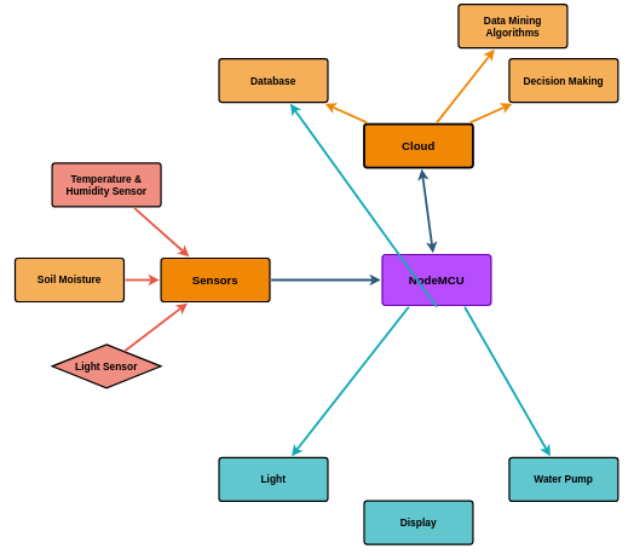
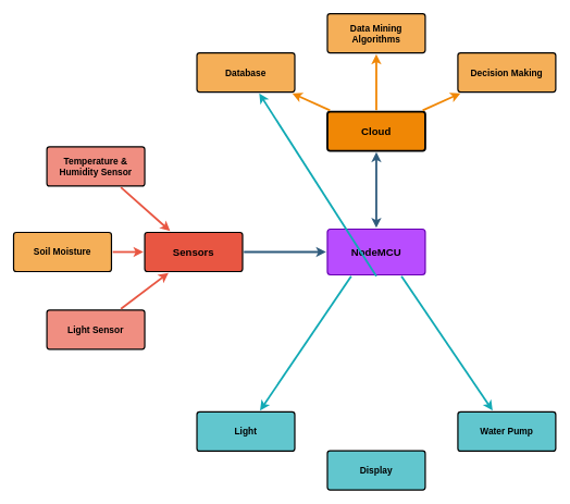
  <mxCell id="0" />
  <mxCell id="1" parent="0" />
- <mxCell id="2" value="NodeMCU" style="rounded=1;whiteSpace=wrap;html=1;shadow=0;labelBackgroundColor=none;strokeColor=#6800B3;strokeWidth=2;fillColor=#B84DFF;fontFamily=Helvetica;fontSize=16;align=center;fontStyle=1;spacing=5;arcSize=7;perimeterSpacing=2;fontColor=#000000;" parent="1" vertex="1"><mxGeometry x="526" y="350.5" width="150" height="70" as="geometry" /></mxCell>
+ <mxCell id="2" value="NodeMCU" style="rounded=1;whiteSpace=wrap;html=1;shadow=0;labelBackgroundColor=none;strokeColor=#6800B3;strokeWidth=2;fillColor=#B84DFF;fontFamily=Helvetica;fontSize=16;align=center;fontStyle=1;spacing=5;arcSize=7;perimeterSpacing=2;fontColor=#000000;" parent="1" vertex="1"><mxGeometry x="501" y="350.5" width="150" height="70" as="geometry" /></mxCell>
  <mxCell id="3" value="" style="edgeStyle=none;rounded=1;jumpStyle=none;html=1;shadow=0;labelBackgroundColor=none;startArrow=none;startFill=0;jettySize=auto;orthogonalLoop=1;strokeColor=#E85642;strokeWidth=3;fontFamily=Helvetica;fontSize=14;fontColor=#FFFFFF;spacing=5;fontStyle=1;fillColor=#b0e3e6;exitX=1;exitY=0.5;exitDx=0;exitDy=0;" parent="1" source="7" target="5" edge="1"><mxGeometry relative="1" as="geometry"><mxPoint x="186" y="430" as="targetPoint" /></mxGeometry></mxCell>
  <mxCell id="4" style="edgeStyle=orthogonalEdgeStyle;rounded=0;orthogonalLoop=1;jettySize=auto;html=1;strokeWidth=3;strokeColor=#2F5B7C;" parent="1" source="5" target="2" edge="1"><mxGeometry relative="1" as="geometry" /></mxCell>
- <mxCell id="5" value="Sensors" style="rounded=1;whiteSpace=wrap;html=1;shadow=0;labelBackgroundColor=none;strokeColor=#000000;strokeWidth=2;fillColor=#f08705;fontFamily=Helvetica;fontSize=16;fontColor=#000000;align=center;spacing=5;fontStyle=1;arcSize=7;perimeterSpacing=2;" parent="1" vertex="1"><mxGeometry x="221" y="355.5" width="150" height="60" as="geometry" /></mxCell>
- <mxCell id="6" value="Light Sensor" style="rhombus;whiteSpace=wrap;html=1;shadow=0;labelBackgroundColor=none;strokeColor=#000000;strokeWidth=2;fillColor=#f08e81;fontFamily=Helvetica;fontSize=14;fontColor=#000000;align=center;spacing=5;fontStyle=1;arcSize=7;perimeterSpacing=2;" parent="1" vertex="1"><mxGeometry x="71" y="474.5" width="150" height="60" as="geometry" /></mxCell>
+ <mxCell id="5" value="Sensors" style="rounded=1;whiteSpace=wrap;html=1;shadow=0;labelBackgroundColor=none;strokeColor=#000000;strokeWidth=2;fillColor=#e85642;fontFamily=Helvetica;fontSize=16;fontColor=#000000;align=center;spacing=5;fontStyle=1;arcSize=7;perimeterSpacing=2;" parent="1" vertex="1"><mxGeometry x="221" y="355.5" width="150" height="60" as="geometry" /></mxCell>
+ <mxCell id="6" value="Light Sensor" style="rounded=1;whiteSpace=wrap;html=1;shadow=0;labelBackgroundColor=none;strokeColor=#000000;strokeWidth=2;fillColor=#f08e81;fontFamily=Helvetica;fontSize=14;fontColor=#000000;align=center;spacing=5;fontStyle=1;arcSize=7;perimeterSpacing=2;" parent="1" vertex="1"><mxGeometry x="71" y="474.5" width="150" height="60" as="geometry" /></mxCell>
  <mxCell id="7" value="Soil Moisture" style="rounded=1;whiteSpace=wrap;html=1;shadow=0;labelBackgroundColor=none;strokeColor=#000000;strokeWidth=2;fillColor=#f5af58;fontFamily=Helvetica;fontSize=14;fontColor=#000000;align=center;spacing=5;fontStyle=1;arcSize=7;perimeterSpacing=2;" parent="1" vertex="1"><mxGeometry x="20" y="355.5" width="150" height="60" as="geometry" /></mxCell>
  <mxCell id="8" value="Temperature &amp;amp; Humidity Sensor" style="rounded=1;whiteSpace=wrap;html=1;shadow=0;labelBackgroundColor=none;strokeColor=#000000;strokeWidth=2;fillColor=#f08e81;fontFamily=Helvetica;fontSize=14;fontColor=#000000;align=center;spacing=5;fontStyle=1;arcSize=7;perimeterSpacing=2;" parent="1" vertex="1"><mxGeometry x="71" y="224.5" width="150" height="60" as="geometry" /></mxCell>
  <mxCell id="9" value="Cloud" style="rounded=1;whiteSpace=wrap;html=1;shadow=0;labelBackgroundColor=none;strokeColor=#000000;strokeWidth=3;fillColor=#F08705;fontFamily=Helvetica;fontSize=16;fontColor=#000000;align=center;spacing=5;fontStyle=1;arcSize=7;perimeterSpacing=2;" parent="1" vertex="1"><mxGeometry x="501" y="170.5" width="150" height="60" as="geometry" /></mxCell>
  <mxCell id="10" value="Decision Making" style="rounded=1;whiteSpace=wrap;html=1;shadow=0;labelBackgroundColor=none;strokeColor=#000000;strokeWidth=2;fillColor=#f5af58;fontFamily=Helvetica;fontSize=14;fontColor=#000000;align=center;spacing=5;arcSize=7;perimeterSpacing=2;fontStyle=1" parent="1" vertex="1"><mxGeometry x="701" y="80.5" width="150" height="60" as="geometry" /></mxCell>
  <mxCell id="11" value="" style="edgeStyle=none;rounded=0;jumpStyle=none;html=1;shadow=0;labelBackgroundColor=none;startArrow=none;startFill=0;endArrow=classic;endFill=1;jettySize=auto;orthogonalLoop=1;strokeColor=#F08705;strokeWidth=3;fontFamily=Helvetica;fontSize=14;fontColor=#FFFFFF;spacing=5;" parent="1" source="9" target="10" edge="1"><mxGeometry relative="1" as="geometry" /></mxCell>
- <mxCell id="12" value="Data Mining Algorithms" style="rounded=1;whiteSpace=wrap;html=1;shadow=0;labelBackgroundColor=none;strokeColor=#000000;strokeWidth=2;fillColor=#f5af58;fontFamily=Helvetica;fontSize=14;fontColor=#000000;align=center;spacing=5;arcSize=7;perimeterSpacing=2;fontStyle=1" parent="1" vertex="1"><mxGeometry x="631" y="5.5" width="150" height="60" as="geometry" /></mxCell>
+ <mxCell id="12" value="Data Mining Algorithms" style="rounded=1;whiteSpace=wrap;html=1;shadow=0;labelBackgroundColor=none;strokeColor=#000000;strokeWidth=2;fillColor=#f5af58;fontFamily=Helvetica;fontSize=14;fontColor=#000000;align=center;spacing=5;arcSize=7;perimeterSpacing=2;fontStyle=1" parent="1" vertex="1"><mxGeometry x="501" y="20.5" width="150" height="60" as="geometry" /></mxCell>
  <mxCell id="13" value="" style="edgeStyle=none;rounded=0;jumpStyle=none;html=1;shadow=0;labelBackgroundColor=none;startArrow=none;startFill=0;endArrow=classic;endFill=1;jettySize=auto;orthogonalLoop=1;strokeColor=#F08705;strokeWidth=3;fontFamily=Helvetica;fontSize=14;fontColor=#FFFFFF;spacing=5;" parent="1" source="9" target="12" edge="1"><mxGeometry relative="1" as="geometry" /></mxCell>
  <mxCell id="14" value="Database" style="rounded=1;whiteSpace=wrap;html=1;shadow=0;labelBackgroundColor=none;strokeColor=#000000;strokeWidth=2;fillColor=#f5af58;fontFamily=Helvetica;fontSize=14;fontColor=#000000;align=center;spacing=5;arcSize=7;perimeterSpacing=2;fontStyle=1" parent="1" vertex="1"><mxGeometry x="301" y="80.5" width="150" height="60" as="geometry" /></mxCell>
  <mxCell id="15" value="" style="edgeStyle=none;rounded=0;jumpStyle=none;html=1;shadow=0;labelBackgroundColor=none;startArrow=none;startFill=0;endArrow=classic;endFill=1;jettySize=auto;orthogonalLoop=1;strokeColor=#F08705;strokeWidth=3;fontFamily=Helvetica;fontSize=14;fontColor=#FFFFFF;spacing=5;" parent="1" source="9" target="14" edge="1"><mxGeometry relative="1" as="geometry" /></mxCell>
  <mxCell id="16" value="Light" style="rounded=1;whiteSpace=wrap;html=1;shadow=0;labelBackgroundColor=none;strokeColor=#000000;strokeWidth=2;fillColor=#61c6ce;fontFamily=Helvetica;fontSize=14;fontColor=#000000;align=center;spacing=5;fontStyle=1;arcSize=7;perimeterSpacing=2;" parent="1" vertex="1"><mxGeometry x="301" y="630.5" width="150" height="60" as="geometry" /></mxCell>
  <mxCell id="17" value="" style="edgeStyle=none;rounded=1;jumpStyle=none;html=1;shadow=0;labelBackgroundColor=none;startArrow=none;startFill=0;jettySize=auto;orthogonalLoop=1;strokeColor=#12AAB5;strokeWidth=3;fontFamily=Helvetica;fontSize=14;fontColor=#FFFFFF;spacing=5;fontStyle=1;fillColor=#b0e3e6;exitX=0.25;exitY=1;exitDx=0;exitDy=0;" parent="1" source="2" target="16" edge="1"><mxGeometry relative="1" as="geometry"><mxPoint x="522.888" y="572" as="sourcePoint" /></mxGeometry></mxCell>
  <mxCell id="18" value="Water Pump" style="rounded=1;whiteSpace=wrap;html=1;shadow=0;labelBackgroundColor=none;strokeColor=#000000;strokeWidth=2;fillColor=#61c6ce;fontFamily=Helvetica;fontSize=14;fontColor=#000000;align=center;spacing=5;fontStyle=1;arcSize=7;perimeterSpacing=2;" parent="1" vertex="1"><mxGeometry x="701" y="630.5" width="150" height="60" as="geometry" /></mxCell>
  <mxCell id="19" value="" style="edgeStyle=none;rounded=1;jumpStyle=none;html=1;shadow=0;labelBackgroundColor=none;startArrow=none;startFill=0;jettySize=auto;orthogonalLoop=1;strokeColor=#12AAB5;strokeWidth=3;fontFamily=Helvetica;fontSize=14;fontColor=#FFFFFF;spacing=5;fontStyle=1;fillColor=#b0e3e6;exitX=0.75;exitY=1;exitDx=0;exitDy=0;" parent="1" source="2" target="18" edge="1"><mxGeometry relative="1" as="geometry"><mxPoint x="629.112" y="572" as="sourcePoint" /></mxGeometry></mxCell>
  <mxCell id="20" value="" style="endArrow=classic;startArrow=classic;html=1;strokeWidth=3;fillColor=#0050ef;strokeColor=#2F5B7C;" parent="1" source="2" target="9" edge="1"><mxGeometry width="50" height="50" relative="1" as="geometry"><mxPoint x="16" y="820" as="sourcePoint" /><mxPoint x="66" y="770" as="targetPoint" /></mxGeometry></mxCell>
  <mxCell id="21" value="" style="edgeStyle=none;rounded=1;jumpStyle=none;html=1;shadow=0;labelBackgroundColor=none;startArrow=none;startFill=0;jettySize=auto;orthogonalLoop=1;strokeColor=#E85642;strokeWidth=3;fontFamily=Helvetica;fontSize=14;fontColor=#FFFFFF;spacing=5;fontStyle=1;fillColor=#b0e3e6;exitX=0.75;exitY=0;exitDx=0;exitDy=0;entryX=0.25;entryY=1;entryDx=0;entryDy=0;" parent="1" source="6" target="5" edge="1"><mxGeometry relative="1" as="geometry"><mxPoint x="255.664" y="417.5" as="sourcePoint" /><mxPoint x="296" y="473" as="targetPoint" /></mxGeometry></mxCell>
  <mxCell id="22" value="" style="edgeStyle=none;rounded=1;jumpStyle=none;html=1;shadow=0;labelBackgroundColor=none;startArrow=none;startFill=0;jettySize=auto;orthogonalLoop=1;strokeColor=#E85642;strokeWidth=3;fontFamily=Helvetica;fontSize=14;fontColor=#FFFFFF;spacing=5;fontStyle=1;fillColor=#b0e3e6;exitX=0.75;exitY=1;exitDx=0;exitDy=0;" parent="1" source="8" target="5" edge="1"><mxGeometry relative="1" as="geometry"><mxPoint x="325.164" y="259.5" as="sourcePoint" /><mxPoint x="326" y="300" as="targetPoint" /></mxGeometry></mxCell>
  <mxCell id="23" value="&lt;div&gt;Display&lt;/div&gt;" style="rounded=1;whiteSpace=wrap;html=1;shadow=0;labelBackgroundColor=none;strokeColor=#000000;strokeWidth=2;fillColor=#61c6ce;fontFamily=Helvetica;fontSize=14;fontColor=#000000;align=center;spacing=5;fontStyle=1;arcSize=7;perimeterSpacing=2;" parent="1" vertex="1"><mxGeometry x="501" y="690" width="150" height="60" as="geometry" /></mxCell>
  <mxCell id="24" value="" style="edgeStyle=none;rounded=1;jumpStyle=none;html=1;shadow=0;labelBackgroundColor=none;startArrow=none;startFill=0;jettySize=auto;orthogonalLoop=1;strokeColor=#12AAB5;strokeWidth=3;fontFamily=Helvetica;fontSize=14;fontColor=#FFFFFF;spacing=5;fontStyle=1;fillColor=#b0e3e6;exitX=0.5;exitY=1;exitDx=0;exitDy=0;" parent="1" source="2" target="14" edge="1"><mxGeometry relative="1" as="geometry"><mxPoint x="576" y="572" as="sourcePoint" /></mxGeometry></mxCell>
